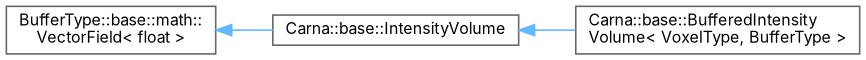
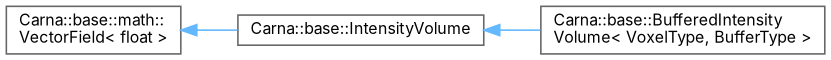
  digraph {
    rankdir=LR
    fontname=Inter
    node [color=grey40 fillcolor=white fontname=Inter fontsize=10 shape=box style=filled]
    edge [color=steelblue1 dir=back fontname=Inter fontsize=10 labelfontname=Helvetica labelfontsize=10 style=solid]
-   n1 [height=0.2 label="BufferType::base::math::\lVectorField\< float \>" width=0.4]
+   n1 [height=0.2 label="Carna::base::math::\lVectorField\< float \>" width=0.4]
    n2 [height=0.2 label="Carna::base::IntensityVolume" width=0.4]
    n3 [height=0.2 label="Carna::base::BufferedIntensity\lVolume\< VoxelType, BufferType \>" width=0.4]
    n1 -> n2
    n2 -> n3
  }
